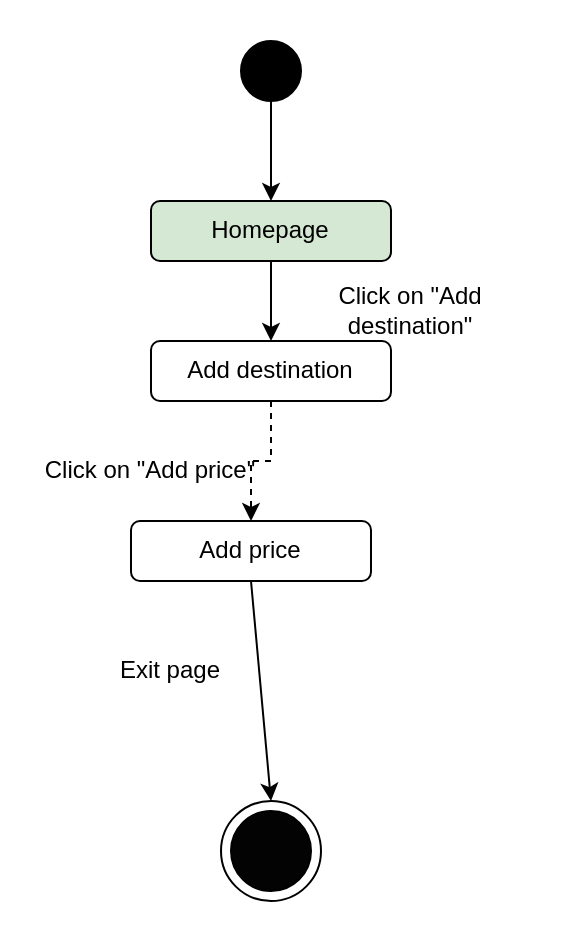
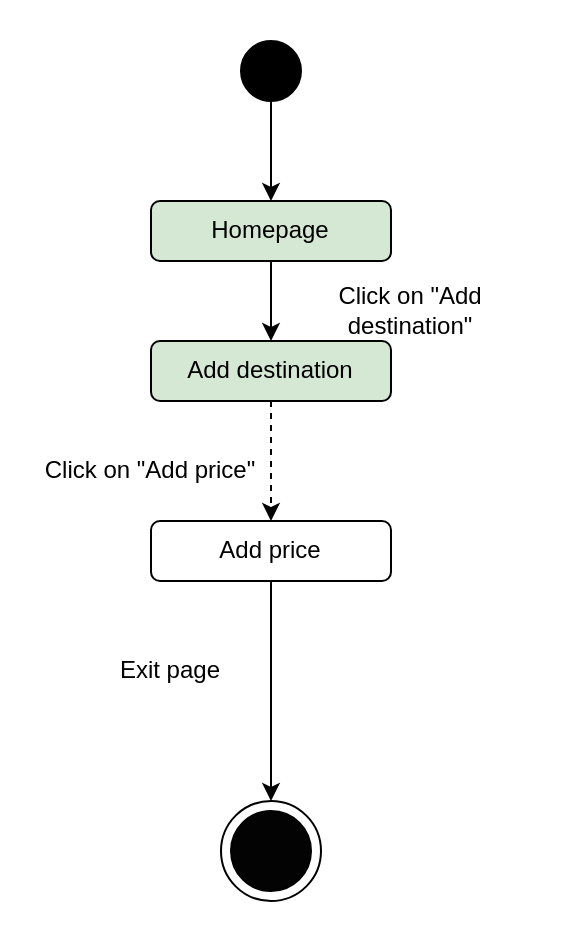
  <mxCell id="0" />
  <mxCell id="1" parent="0" />
  <mxCell id="2" style="edgeStyle=orthogonalEdgeStyle;rounded=0;orthogonalLoop=1;jettySize=auto;html=1;exitX=0.5;exitY=1;exitDx=0;exitDy=0;" edge="1" parent="1" source="3"><mxGeometry relative="1" as="geometry"><mxPoint x="135" y="100" as="targetPoint" /></mxGeometry></mxCell>
  <mxCell id="3" value="" style="ellipse;whiteSpace=wrap;html=1;aspect=fixed;fillColor=#000000;" vertex="1" parent="1"><mxGeometry x="120" y="20" width="30" height="30" as="geometry" /></mxCell>
  <mxCell id="4" style="edgeStyle=orthogonalEdgeStyle;rounded=0;orthogonalLoop=1;jettySize=auto;html=1;exitX=0.5;exitY=1;exitDx=0;exitDy=0;" edge="1" parent="1" source="5"><mxGeometry relative="1" as="geometry"><mxPoint x="135" y="170" as="targetPoint" /></mxGeometry></mxCell>
  <mxCell id="5" value="Homepage" style="rounded=1;whiteSpace=wrap;html=1;fillColor=#d5e8d4;" vertex="1" parent="1"><mxGeometry x="75" y="100" width="120" height="30" as="geometry" /></mxCell>
  <mxCell id="6" style="edgeStyle=orthogonalEdgeStyle;rounded=0;orthogonalLoop=1;jettySize=auto;html=1;exitX=0.5;exitY=1;exitDx=0;exitDy=0;entryX=0.5;entryY=0;entryDx=0;entryDy=0;dashed=1;" edge="1" parent="1" source="7" target="11"><mxGeometry relative="1" as="geometry" /></mxCell>
- <mxCell id="7" value="Add destination" style="rounded=1;whiteSpace=wrap;html=1;" vertex="1" parent="1"><mxGeometry x="75" y="170" width="120" height="30" as="geometry" /></mxCell>
+ <mxCell id="7" value="Add destination" style="rounded=1;whiteSpace=wrap;html=1;fillColor=#d5e8d4;" vertex="1" parent="1"><mxGeometry x="75" y="170" width="120" height="30" as="geometry" /></mxCell>
  <mxCell id="8" value="" style="endArrow=classic;html=1;rounded=0;exitX=0.5;exitY=1;exitDx=0;exitDy=0;entryX=0.5;entryY=0;entryDx=0;entryDy=0;" edge="1" parent="1" source="11" target="9"><mxGeometry width="50" height="50" relative="1" as="geometry"><mxPoint x="135" y="490" as="sourcePoint" /><mxPoint x="135" y="540" as="targetPoint" /></mxGeometry></mxCell>
  <mxCell id="9" value="" style="ellipse;whiteSpace=wrap;html=1;aspect=fixed;" vertex="1" parent="1"><mxGeometry x="110" y="400" width="50" height="50" as="geometry" /></mxCell>
  <mxCell id="10" value="" style="ellipse;whiteSpace=wrap;html=1;aspect=fixed;fillColor=#030303;" vertex="1" parent="1"><mxGeometry x="115" y="405" width="40" height="40" as="geometry" /></mxCell>
- <mxCell id="11" value="Add price" style="rounded=1;whiteSpace=wrap;html=1;" vertex="1" parent="1"><mxGeometry x="65" y="260" width="120" height="30" as="geometry" /></mxCell>
+ <mxCell id="11" value="Add price" style="rounded=1;whiteSpace=wrap;html=1;" vertex="1" parent="1"><mxGeometry x="75" y="260" width="120" height="30" as="geometry" /></mxCell>
  <mxCell id="12" value="Click on &quot;Add destination&quot;" style="text;html=1;strokeColor=none;fillColor=none;align=center;verticalAlign=middle;whiteSpace=wrap;rounded=0;" vertex="1" parent="1"><mxGeometry x="140" y="140" width="130" height="30" as="geometry" /></mxCell>
  <mxCell id="13" value="Click on &quot;Add price&quot;" style="text;html=1;strokeColor=none;fillColor=none;align=center;verticalAlign=middle;whiteSpace=wrap;rounded=0;" vertex="1" parent="1"><mxGeometry x="20" y="220" width="110" height="30" as="geometry" /></mxCell>
  <mxCell id="14" value="Exit page" style="text;html=1;strokeColor=none;fillColor=none;align=center;verticalAlign=middle;whiteSpace=wrap;rounded=0;" vertex="1" parent="1"><mxGeometry x="55" y="320" width="60" height="30" as="geometry" /></mxCell>
